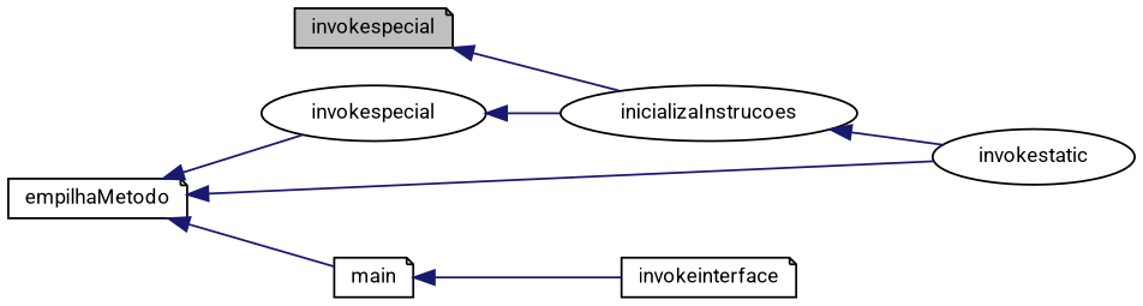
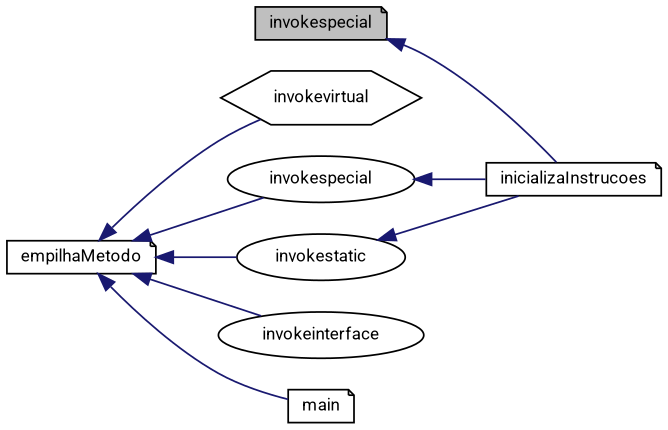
  digraph {
    fontname=Roboto
    rankdir=LR
    node [color=black fillcolor=white fontname=Roboto fontsize=10 shape=note style=filled]
    edge [color=midnightblue dir=back fontname=Roboto fontsize=10 labelfontname=Helvetica labelfontsize=10 style=solid]
    n1 [fillcolor=grey75 fontcolor=black height=0.2 label=invokespecial width=0.4]
-   n2 [height=0.2 label=inicializaInstrucoes shape=ellipse width=0.4]
+   n2 [height=0.2 label=inicializaInstrucoes width=0.4]
    n3 [height=0.2 label=empilhaMetodo width=0.4]
+   n4 [height=0.2 label=invokevirtual shape=hexagon width=0.4]
    n5 [height=0.2 label=invokespecial shape=ellipse width=0.4]
    n6 [height=0.2 label=invokestatic shape=ellipse width=0.4]
-   n7 [height=0.2 label=invokeinterface width=0.4]
+   n7 [height=0.2 label=invokeinterface shape=ellipse width=0.4]
    n8 [height=0.2 label=main width=0.4]
    n1 -> n2
+   n3 -> n4
    n3 -> n5
    n3 -> n6
-   n8 -> n7
+   n3 -> n7
    n3 -> n8
    n5 -> n2
-   n2 -> n6
+   n6 -> n2
  }
